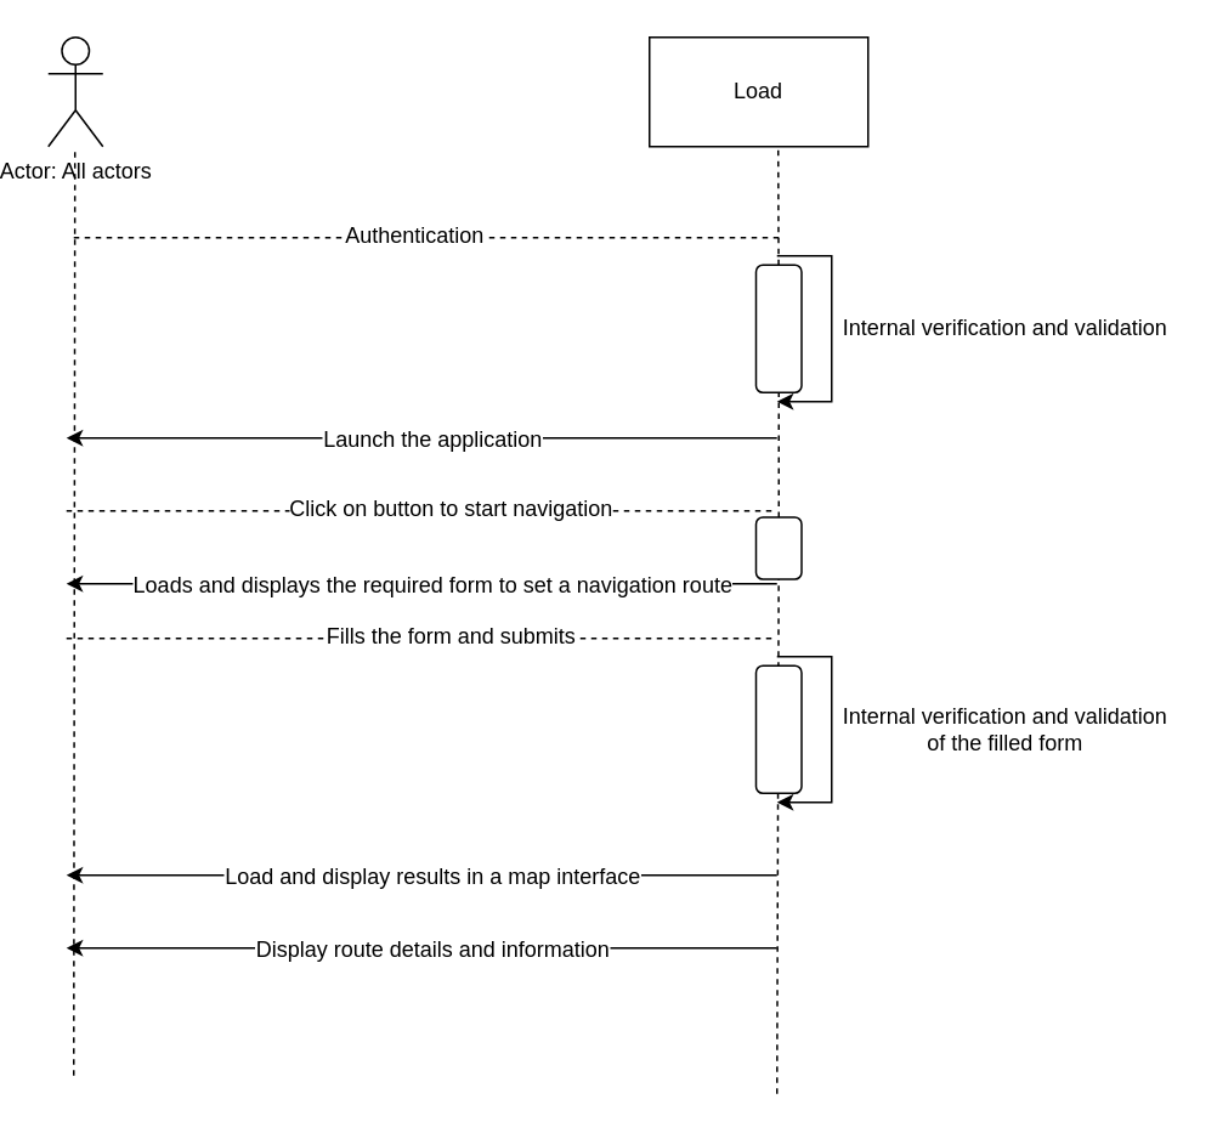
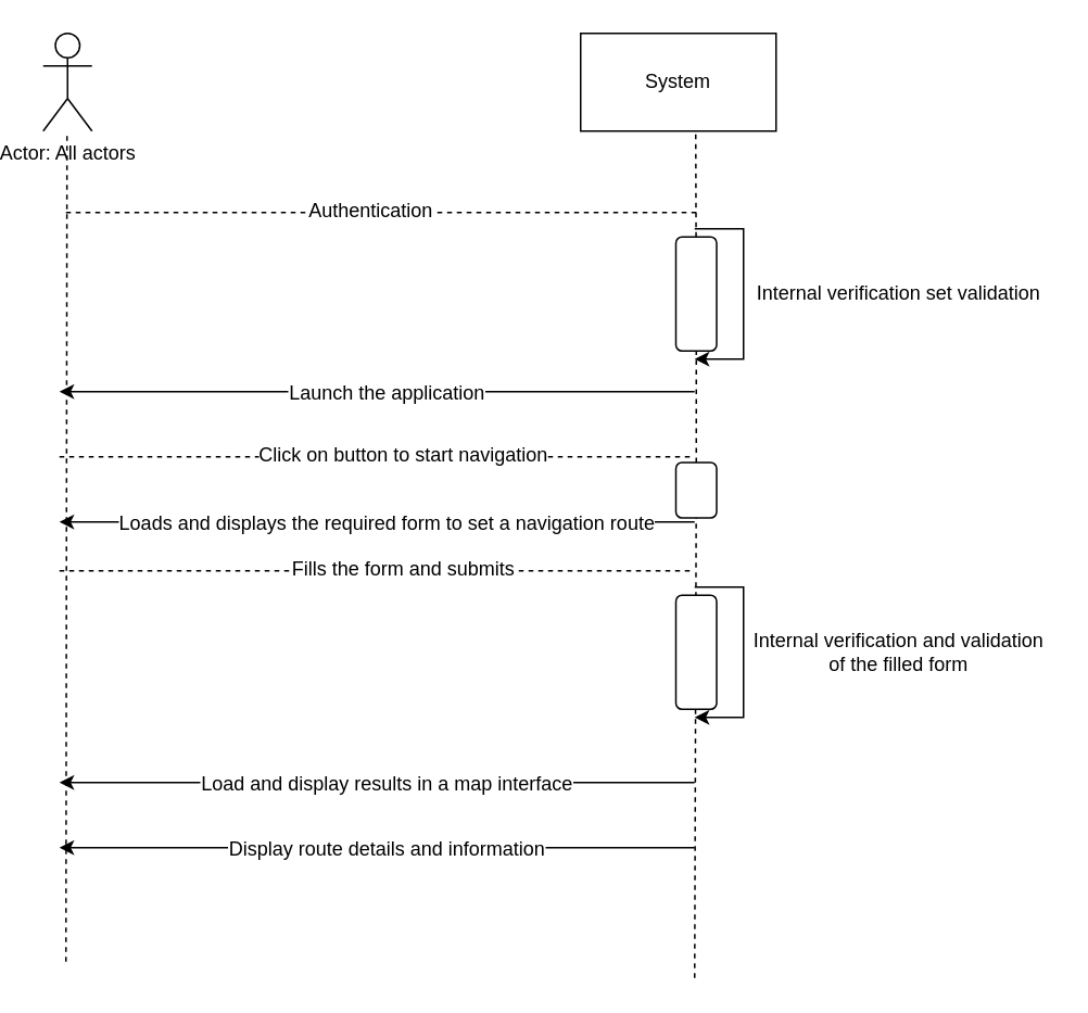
  <mxCell id="0" />
  <mxCell id="1" parent="0" />
  <mxCell id="2" value="Actor: All actors" style="shape=umlActor;verticalLabelPosition=bottom;verticalAlign=top;html=1;outlineConnect=0;" parent="1" vertex="1"><mxGeometry x="20" y="20" width="30" height="60" as="geometry" /></mxCell>
  <mxCell id="3" value="" style="endArrow=none;dashed=1;html=1;rounded=0;" parent="1" edge="1"><mxGeometry width="50" height="50" relative="1" as="geometry"><mxPoint x="34" y="590" as="sourcePoint" /><mxPoint x="34.66" y="80" as="targetPoint" /></mxGeometry></mxCell>
- <mxCell id="4" value="Load" style="rounded=0;whiteSpace=wrap;html=1;" parent="1" vertex="1"><mxGeometry x="350" y="20" width="120" height="60" as="geometry" /></mxCell>
+ <mxCell id="4" value="System" style="rounded=0;whiteSpace=wrap;html=1;" parent="1" vertex="1"><mxGeometry x="350" y="20" width="120" height="60" as="geometry" /></mxCell>
  <mxCell id="5" value="" style="endArrow=none;dashed=1;html=1;rounded=0;startArrow=none;" parent="1" source="9" edge="1"><mxGeometry width="50" height="50" relative="1" as="geometry"><mxPoint x="420" y="460" as="sourcePoint" /><mxPoint x="420.66" y="80" as="targetPoint" /></mxGeometry></mxCell>
  <mxCell id="6" value="" style="endArrow=none;dashed=1;html=1;rounded=0;" parent="1" edge="1"><mxGeometry width="50" height="50" relative="1" as="geometry"><mxPoint x="34" y="130" as="sourcePoint" /><mxPoint x="424" y="130" as="targetPoint" /></mxGeometry></mxCell>
  <mxCell id="7" value="Authentication" style="edgeLabel;html=1;align=center;verticalAlign=middle;resizable=0;points=[];fontSize=12;" parent="6" vertex="1" connectable="0"><mxGeometry x="-0.087" y="2" relative="1" as="geometry"><mxPoint x="8" as="offset" /></mxGeometry></mxCell>
  <mxCell id="8" value="" style="edgeStyle=elbowEdgeStyle;elbow=horizontal;endArrow=classic;html=1;rounded=0;fontSize=12;" parent="1" edge="1"><mxGeometry width="50" height="50" relative="1" as="geometry"><mxPoint x="420" y="140" as="sourcePoint" /><mxPoint x="420" y="220" as="targetPoint" /><Array as="points"><mxPoint x="450" y="190" /></Array></mxGeometry></mxCell>
  <mxCell id="9" value="" style="rounded=1;whiteSpace=wrap;html=1;fontSize=12;rotation=-90;" parent="1" vertex="1"><mxGeometry x="386" y="167.5" width="70" height="25" as="geometry" /></mxCell>
  <mxCell id="10" value="" style="endArrow=none;dashed=1;html=1;rounded=0;startArrow=none;" parent="1" source="18" target="9" edge="1"><mxGeometry width="50" height="50" relative="1" as="geometry"><mxPoint x="420" y="460" as="sourcePoint" /><mxPoint x="420.66" y="80" as="targetPoint" /></mxGeometry></mxCell>
- <mxCell id="11" value="Internal verification and validation" style="text;html=1;align=center;verticalAlign=middle;resizable=0;points=[];autosize=1;strokeColor=none;fillColor=none;fontSize=12;" parent="1" vertex="1"><mxGeometry x="450" y="169.5" width="190" height="20" as="geometry" /></mxCell>
+ <mxCell id="11" value="Internal verification set validation" style="text;html=1;align=center;verticalAlign=middle;resizable=0;points=[];autosize=1;strokeColor=none;fillColor=none;fontSize=12;" parent="1" vertex="1"><mxGeometry x="450" y="169.5" width="190" height="20" as="geometry" /></mxCell>
  <mxCell id="12" value="" style="endArrow=classic;html=1;rounded=0;fontSize=12;" parent="1" edge="1"><mxGeometry width="50" height="50" relative="1" as="geometry"><mxPoint x="420" y="240" as="sourcePoint" /><mxPoint x="30" y="240" as="targetPoint" /></mxGeometry></mxCell>
  <mxCell id="13" value="Launch the application" style="edgeLabel;html=1;align=center;verticalAlign=middle;resizable=0;points=[];fontSize=12;" parent="12" vertex="1" connectable="0"><mxGeometry x="0.106" relative="1" as="geometry"><mxPoint x="26" as="offset" /></mxGeometry></mxCell>
  <mxCell id="14" value="" style="endArrow=none;dashed=1;html=1;rounded=0;" parent="1" edge="1"><mxGeometry width="50" height="50" relative="1" as="geometry"><mxPoint x="30" y="280" as="sourcePoint" /><mxPoint x="420" y="280" as="targetPoint" /></mxGeometry></mxCell>
  <mxCell id="15" value="Click on button to start navigation" style="edgeLabel;html=1;align=center;verticalAlign=middle;resizable=0;points=[];fontSize=12;" parent="14" vertex="1" connectable="0"><mxGeometry x="-0.087" y="2" relative="1" as="geometry"><mxPoint x="32" as="offset" /></mxGeometry></mxCell>
  <mxCell id="16" value="" style="endArrow=classic;html=1;rounded=0;fontSize=12;" parent="1" edge="1"><mxGeometry width="50" height="50" relative="1" as="geometry"><mxPoint x="420" y="320" as="sourcePoint" /><mxPoint x="30" y="320" as="targetPoint" /></mxGeometry></mxCell>
  <mxCell id="17" value="Loads and displays the required form to set a navigation route" style="edgeLabel;html=1;align=center;verticalAlign=middle;resizable=0;points=[];fontSize=12;" parent="16" vertex="1" connectable="0"><mxGeometry x="0.106" relative="1" as="geometry"><mxPoint x="26" as="offset" /></mxGeometry></mxCell>
  <mxCell id="18" value="" style="rounded=1;whiteSpace=wrap;html=1;fontSize=12;rotation=-90;" parent="1" vertex="1"><mxGeometry x="404" y="288" width="34" height="25" as="geometry" /></mxCell>
  <mxCell id="19" value="" style="endArrow=none;dashed=1;html=1;rounded=0;" parent="1" target="18" edge="1"><mxGeometry width="50" height="50" relative="1" as="geometry"><mxPoint x="420" y="600" as="sourcePoint" /><mxPoint x="420.875" y="215" as="targetPoint" /></mxGeometry></mxCell>
  <mxCell id="20" value="" style="endArrow=none;dashed=1;html=1;rounded=0;" parent="1" edge="1"><mxGeometry width="50" height="50" relative="1" as="geometry"><mxPoint x="30" y="350" as="sourcePoint" /><mxPoint x="420" y="350" as="targetPoint" /></mxGeometry></mxCell>
  <mxCell id="21" value="Fills the form and submits" style="edgeLabel;html=1;align=center;verticalAlign=middle;resizable=0;points=[];fontSize=12;" parent="20" vertex="1" connectable="0"><mxGeometry x="-0.087" y="2" relative="1" as="geometry"><mxPoint x="32" as="offset" /></mxGeometry></mxCell>
  <mxCell id="22" value="" style="rounded=1;whiteSpace=wrap;html=1;fontSize=12;rotation=-90;" parent="1" vertex="1"><mxGeometry x="386" y="387.5" width="70" height="25" as="geometry" /></mxCell>
  <mxCell id="23" value="" style="edgeStyle=elbowEdgeStyle;elbow=horizontal;endArrow=classic;html=1;rounded=0;fontSize=12;" parent="1" edge="1"><mxGeometry width="50" height="50" relative="1" as="geometry"><mxPoint x="420" y="360" as="sourcePoint" /><mxPoint x="420" y="440" as="targetPoint" /><Array as="points"><mxPoint x="450" y="410" /></Array></mxGeometry></mxCell>
  <mxCell id="24" value="Internal verification and validation&lt;br&gt;of the filled form" style="text;html=1;align=center;verticalAlign=middle;resizable=0;points=[];autosize=1;strokeColor=none;fillColor=none;fontSize=12;" parent="1" vertex="1"><mxGeometry x="450" y="384.5" width="190" height="30" as="geometry" /></mxCell>
  <mxCell id="25" value="" style="endArrow=classic;html=1;rounded=0;fontSize=12;" parent="1" edge="1"><mxGeometry width="50" height="50" relative="1" as="geometry"><mxPoint x="420" y="480" as="sourcePoint" /><mxPoint x="30" y="480" as="targetPoint" /></mxGeometry></mxCell>
  <mxCell id="26" value="Load and display results in a map interface" style="edgeLabel;html=1;align=center;verticalAlign=middle;resizable=0;points=[];fontSize=12;" parent="25" vertex="1" connectable="0"><mxGeometry x="0.106" relative="1" as="geometry"><mxPoint x="26" as="offset" /></mxGeometry></mxCell>
  <mxCell id="27" value="" style="endArrow=classic;html=1;rounded=0;fontSize=12;" parent="1" edge="1"><mxGeometry width="50" height="50" relative="1" as="geometry"><mxPoint x="420" y="520" as="sourcePoint" /><mxPoint x="30" y="520" as="targetPoint" /></mxGeometry></mxCell>
  <mxCell id="28" value="Display route details and information" style="edgeLabel;html=1;align=center;verticalAlign=middle;resizable=0;points=[];fontSize=12;" parent="27" vertex="1" connectable="0"><mxGeometry x="0.106" relative="1" as="geometry"><mxPoint x="26" as="offset" /></mxGeometry></mxCell>
